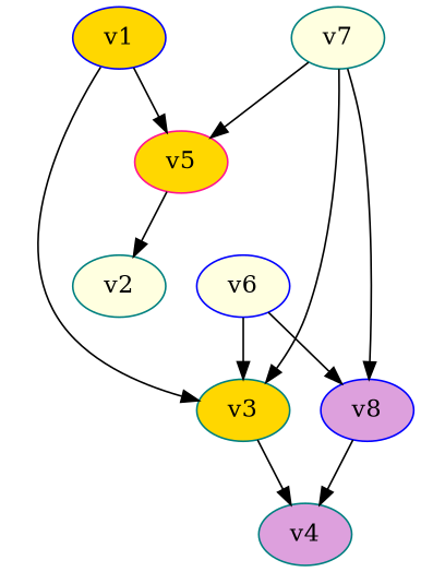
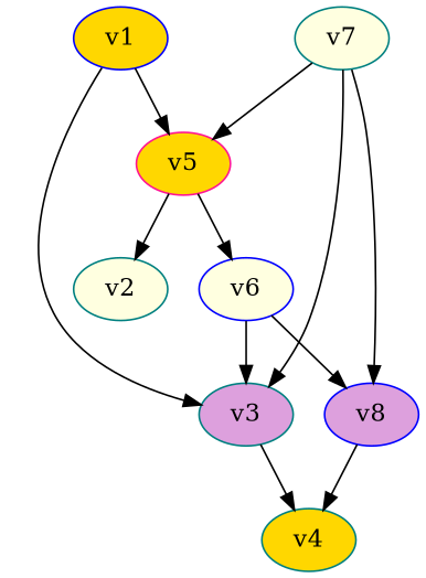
  digraph {
    multiplicity_factor=1
    overall_factor=1
    node [color=teal fillcolor=plum int_id=V_3_SCALAR_000 style=filled]
    edge [pdg=1000]
-   v3 [fillcolor=gold int_id=V_4_SCALAR_0000]
-   v4
+   v3 [int_id=V_4_SCALAR_0000]
+   v4 [fillcolor=gold]
    v1 [color=blue fillcolor=gold int_id=""]
    v5 [color=deeppink fillcolor=gold int_id=V_4_SCALAR_0000]
    v2 [fillcolor=lightyellow int_id=""]
    v6 [color=blue fillcolor=lightyellow]
    v8 [color=blue]
    v7 [fillcolor=lightyellow]
    v3 -> v4
    v1 -> v3 [mom=p1]
    v1 -> v5
    v5 -> v2 [mom=p2]
+   v5 -> v6 [lmb_index=0]
    v6 -> v3
    v6 -> v8
    v8 -> v4 [lmb_index=2]
    v7 -> v3
    v7 -> v5 [lmb_index=3]
    v7 -> v8 [lmb_index=1]
  }
